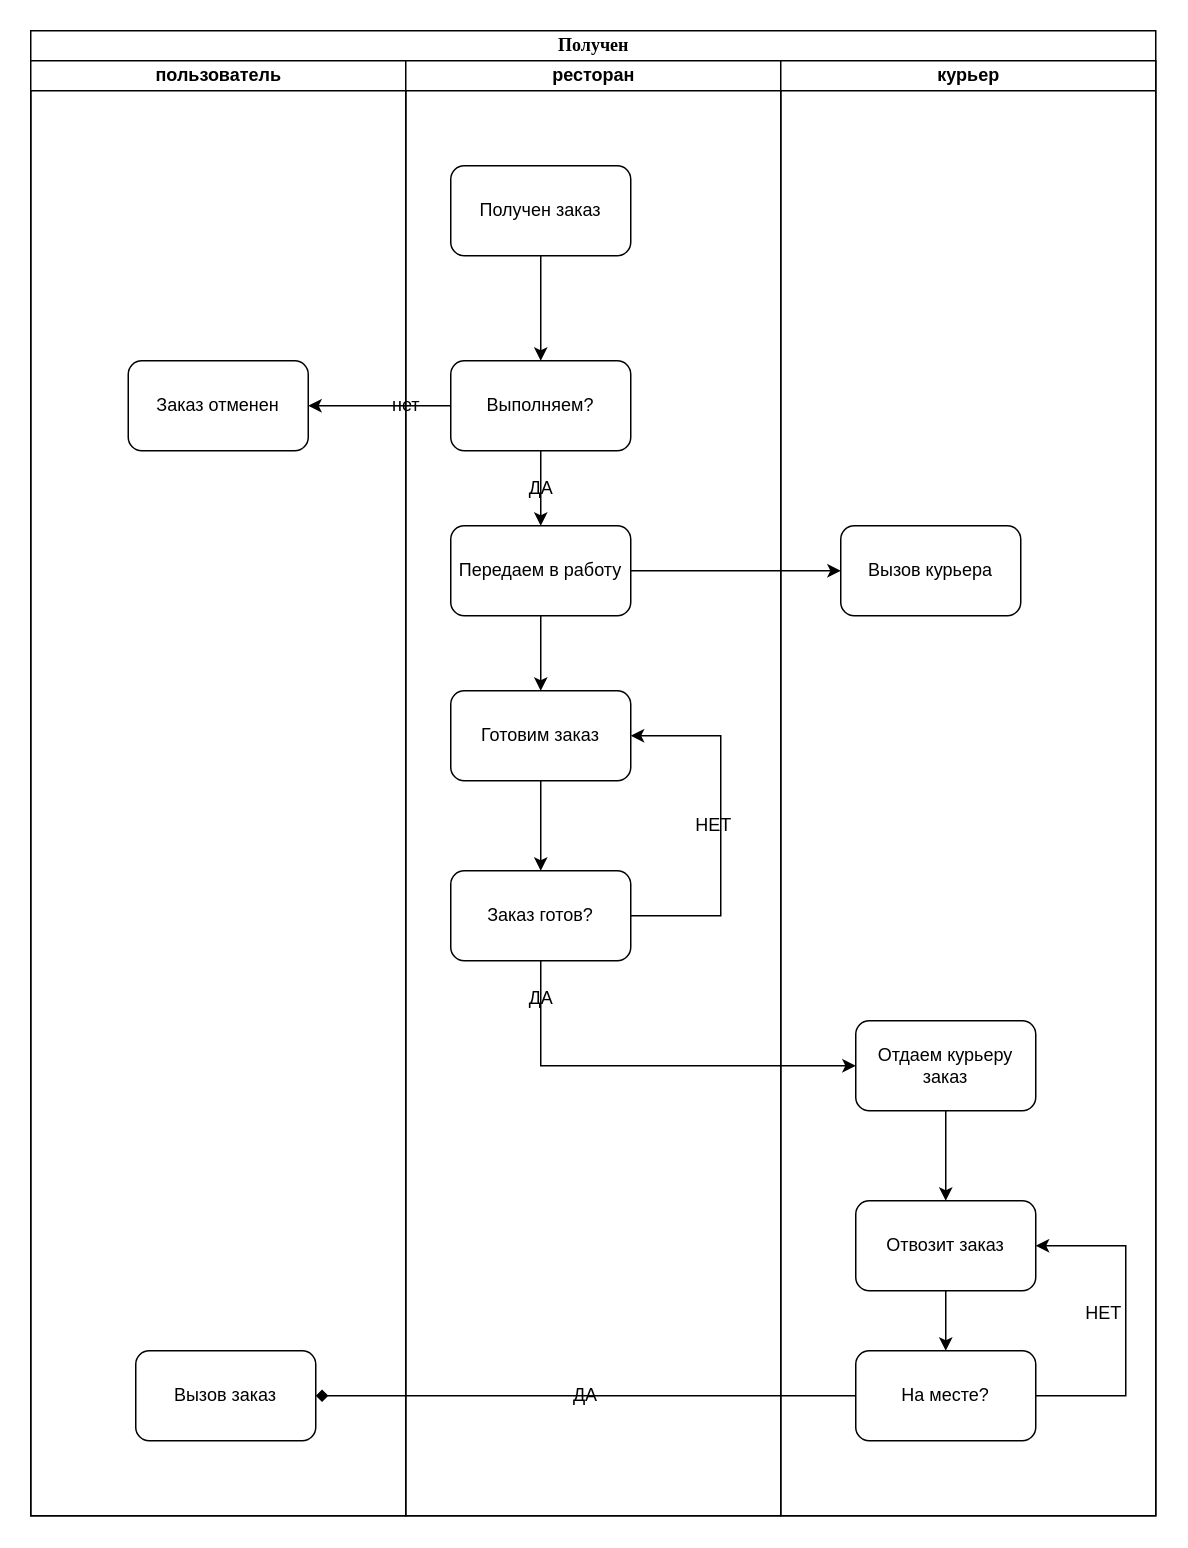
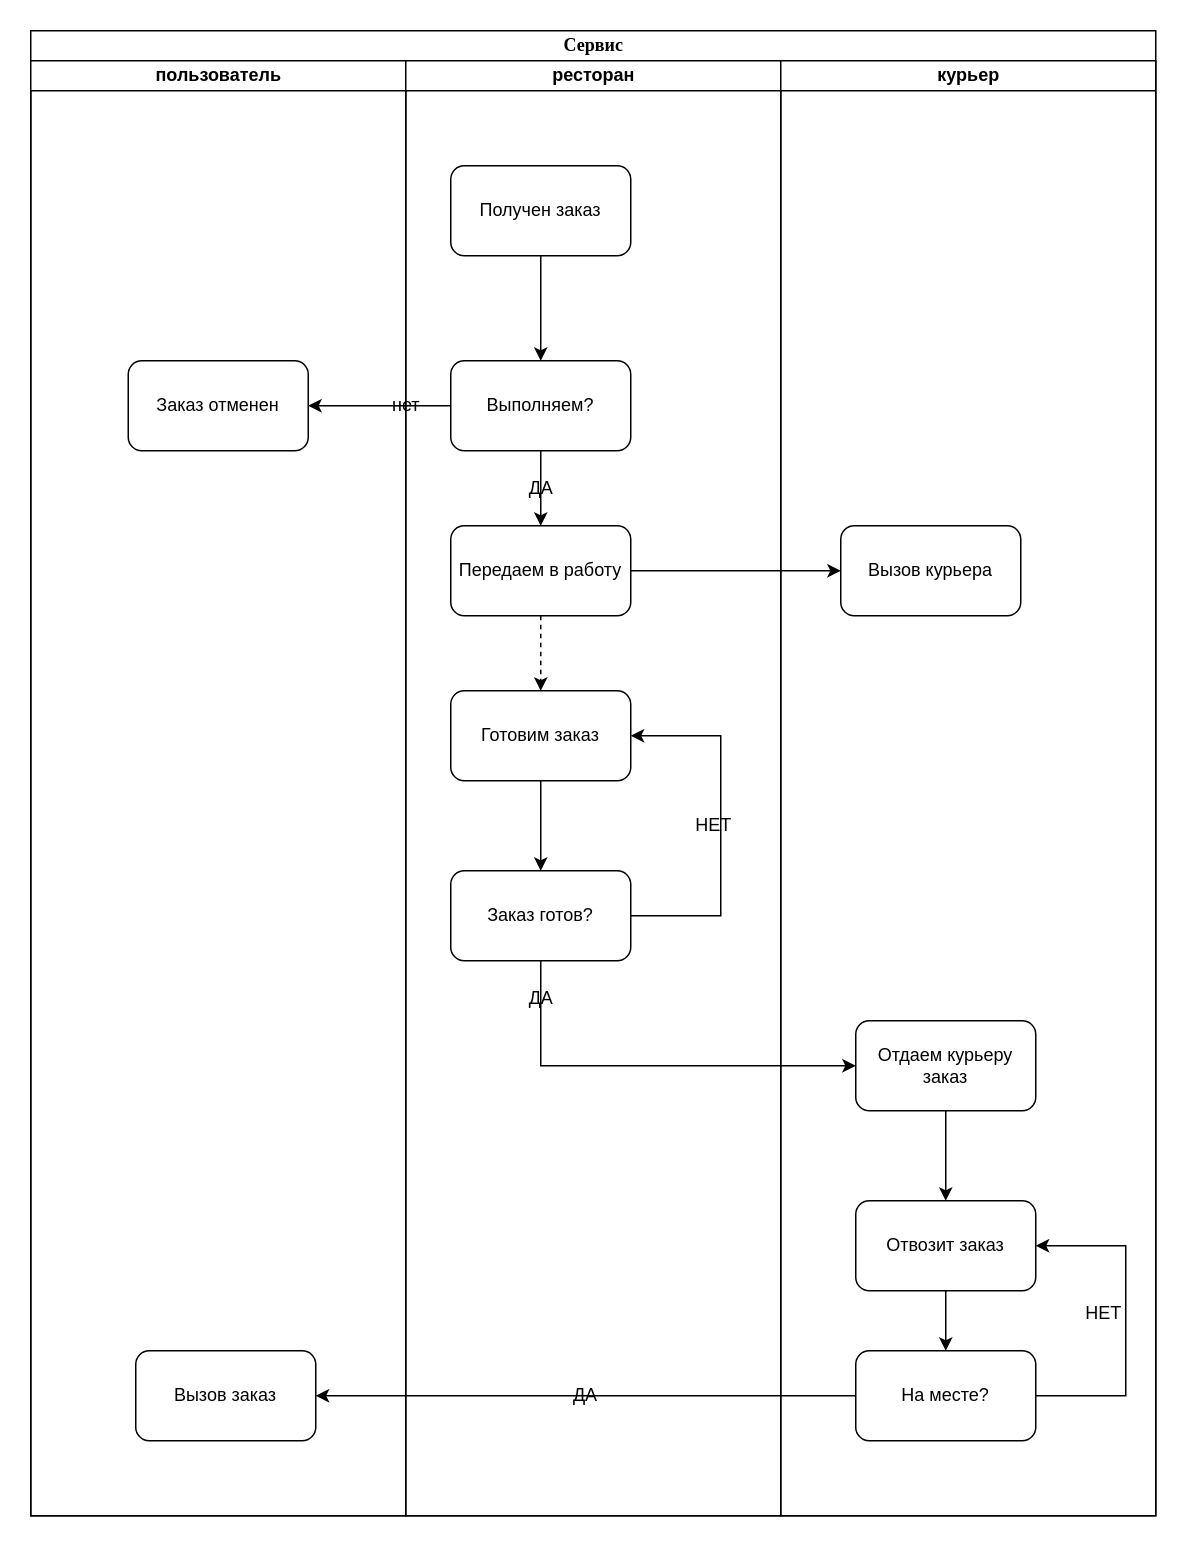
  <mxCell id="0" />
  <mxCell id="1" parent="0" />
- <mxCell id="2" value="Получен" style="swimlane;html=1;childLayout=stackLayout;startSize=20;rounded=0;shadow=0;comic=0;labelBackgroundColor=none;strokeWidth=1;fontFamily=Verdana;fontSize=12;align=center;" parent="1" vertex="1"><mxGeometry x="20" y="20" width="750" height="990" as="geometry" /></mxCell>
+ <mxCell id="2" value="Сервис" style="swimlane;html=1;childLayout=stackLayout;startSize=20;rounded=0;shadow=0;comic=0;labelBackgroundColor=none;strokeWidth=1;fontFamily=Verdana;fontSize=12;align=center;" parent="1" vertex="1"><mxGeometry x="20" y="20" width="750" height="990" as="geometry" /></mxCell>
  <mxCell id="3" value="пользователь" style="swimlane;html=1;startSize=20;" parent="2" vertex="1"><mxGeometry y="20" width="250" height="970" as="geometry" /></mxCell>
  <mxCell id="4" value="Заказ отменен" style="rounded=1;whiteSpace=wrap;html=1;" vertex="1" parent="3"><mxGeometry x="65" y="200" width="120" height="60" as="geometry" /></mxCell>
  <mxCell id="5" value="Вызов заказ" style="rounded=1;whiteSpace=wrap;html=1;" vertex="1" parent="3"><mxGeometry x="70" y="860" width="120" height="60" as="geometry" /></mxCell>
  <mxCell id="6" value="ресторан" style="swimlane;html=1;startSize=20;" parent="2" vertex="1"><mxGeometry x="250" y="20" width="250" height="970" as="geometry" /></mxCell>
  <mxCell id="7" value="Получен заказ" style="rounded=1;whiteSpace=wrap;html=1;" vertex="1" parent="6"><mxGeometry x="30" y="70" width="120" height="60" as="geometry" /></mxCell>
  <mxCell id="8" style="edgeStyle=orthogonalEdgeStyle;rounded=0;orthogonalLoop=1;jettySize=auto;html=1;exitX=0.5;exitY=1;exitDx=0;exitDy=0;entryX=0.5;entryY=0;entryDx=0;entryDy=0;" edge="1" parent="6" source="9" target="11"><mxGeometry relative="1" as="geometry" /></mxCell>
  <mxCell id="9" value="Выполняем?" style="rounded=1;whiteSpace=wrap;html=1;" vertex="1" parent="6"><mxGeometry x="30" y="200" width="120" height="60" as="geometry" /></mxCell>
- <mxCell id="10" style="edgeStyle=orthogonalEdgeStyle;rounded=0;orthogonalLoop=1;jettySize=auto;html=1;exitX=0.5;exitY=1;exitDx=0;exitDy=0;" edge="1" parent="6" source="11" target="14"><mxGeometry relative="1" as="geometry" /></mxCell>
+ <mxCell id="10" style="edgeStyle=orthogonalEdgeStyle;rounded=0;orthogonalLoop=1;jettySize=auto;html=1;exitX=0.5;exitY=1;exitDx=0;exitDy=0;dashed=1;" edge="1" parent="6" source="11" target="14"><mxGeometry relative="1" as="geometry" /></mxCell>
  <mxCell id="11" value="Передаем в работу" style="rounded=1;whiteSpace=wrap;html=1;" vertex="1" parent="6"><mxGeometry x="30" y="310" width="120" height="60" as="geometry" /></mxCell>
  <mxCell id="12" value="нет" style="text;html=1;align=center;verticalAlign=middle;resizable=0;points=[];autosize=1;strokeColor=none;fillColor=none;" vertex="1" parent="6"><mxGeometry x="-20" y="215" width="40" height="30" as="geometry" /></mxCell>
  <mxCell id="13" style="edgeStyle=orthogonalEdgeStyle;rounded=0;orthogonalLoop=1;jettySize=auto;html=1;exitX=0.5;exitY=1;exitDx=0;exitDy=0;" edge="1" parent="6" source="14" target="15"><mxGeometry relative="1" as="geometry" /></mxCell>
  <mxCell id="14" value="Готовим заказ" style="rounded=1;whiteSpace=wrap;html=1;" vertex="1" parent="6"><mxGeometry x="30" y="420" width="120" height="60" as="geometry" /></mxCell>
  <mxCell id="15" value="Заказ готов?" style="rounded=1;whiteSpace=wrap;html=1;" vertex="1" parent="6"><mxGeometry x="30" y="540" width="120" height="60" as="geometry" /></mxCell>
  <mxCell id="16" style="edgeStyle=orthogonalEdgeStyle;rounded=0;orthogonalLoop=1;jettySize=auto;html=1;entryX=1;entryY=0.5;entryDx=0;entryDy=0;" edge="1" parent="6" source="15" target="14"><mxGeometry relative="1" as="geometry"><mxPoint x="210" y="440" as="targetPoint" /><Array as="points"><mxPoint x="210" y="570" /><mxPoint x="210" y="450" /></Array></mxGeometry></mxCell>
  <mxCell id="17" value="НЕТ" style="text;html=1;align=center;verticalAlign=middle;resizable=0;points=[];autosize=1;strokeColor=none;fillColor=none;" vertex="1" parent="6"><mxGeometry x="180" y="495" width="50" height="30" as="geometry" /></mxCell>
  <mxCell id="18" value="ДА" style="text;html=1;align=center;verticalAlign=middle;resizable=0;points=[];autosize=1;strokeColor=none;fillColor=none;" vertex="1" parent="6"><mxGeometry x="70" y="610" width="40" height="30" as="geometry" /></mxCell>
  <mxCell id="19" value="ДА" style="text;html=1;strokeColor=none;fillColor=none;align=center;verticalAlign=middle;whiteSpace=wrap;rounded=0;" vertex="1" parent="6"><mxGeometry x="90" y="875" width="60" height="30" as="geometry" /></mxCell>
  <mxCell id="20" value="курьер" style="swimlane;html=1;startSize=20;" parent="2" vertex="1"><mxGeometry x="500" y="20" width="250" height="970" as="geometry" /></mxCell>
  <mxCell id="21" value="Вызов курьера" style="rounded=1;whiteSpace=wrap;html=1;" vertex="1" parent="20"><mxGeometry x="40" y="310" width="120" height="60" as="geometry" /></mxCell>
  <mxCell id="22" value="Отдаем курьеру заказ" style="rounded=1;whiteSpace=wrap;html=1;" vertex="1" parent="20"><mxGeometry x="50" y="640" width="120" height="60" as="geometry" /></mxCell>
  <mxCell id="23" style="edgeStyle=orthogonalEdgeStyle;rounded=0;orthogonalLoop=1;jettySize=auto;html=1;" edge="1" parent="20" source="24" target="25"><mxGeometry relative="1" as="geometry" /></mxCell>
  <mxCell id="24" value="Отвозит заказ" style="rounded=1;whiteSpace=wrap;html=1;" vertex="1" parent="20"><mxGeometry x="50" y="760" width="120" height="60" as="geometry" /></mxCell>
  <mxCell id="25" value="На месте?" style="rounded=1;whiteSpace=wrap;html=1;" vertex="1" parent="20"><mxGeometry x="50" y="860" width="120" height="60" as="geometry" /></mxCell>
  <mxCell id="26" style="edgeStyle=orthogonalEdgeStyle;rounded=0;orthogonalLoop=1;jettySize=auto;html=1;entryX=1;entryY=0.5;entryDx=0;entryDy=0;" edge="1" parent="20" source="25" target="24"><mxGeometry relative="1" as="geometry"><mxPoint x="230" y="780" as="targetPoint" /><Array as="points"><mxPoint x="230" y="890" /><mxPoint x="230" y="790" /></Array></mxGeometry></mxCell>
  <mxCell id="27" value="НЕТ" style="text;html=1;align=center;verticalAlign=middle;resizable=0;points=[];autosize=1;strokeColor=none;fillColor=none;" vertex="1" parent="20"><mxGeometry x="190" y="820" width="50" height="30" as="geometry" /></mxCell>
  <mxCell id="28" style="edgeStyle=orthogonalEdgeStyle;rounded=0;orthogonalLoop=1;jettySize=auto;html=1;exitX=0;exitY=0.5;exitDx=0;exitDy=0;entryX=1;entryY=0.5;entryDx=0;entryDy=0;" edge="1" parent="2" source="9" target="4"><mxGeometry relative="1" as="geometry" /></mxCell>
  <mxCell id="29" style="edgeStyle=orthogonalEdgeStyle;rounded=0;orthogonalLoop=1;jettySize=auto;html=1;entryX=0;entryY=0.5;entryDx=0;entryDy=0;" edge="1" parent="2" source="11" target="21"><mxGeometry relative="1" as="geometry" /></mxCell>
  <mxCell id="30" style="edgeStyle=orthogonalEdgeStyle;rounded=0;orthogonalLoop=1;jettySize=auto;html=1;exitX=0.5;exitY=1;exitDx=0;exitDy=0;entryX=0;entryY=0.5;entryDx=0;entryDy=0;" edge="1" parent="2" source="15" target="22"><mxGeometry relative="1" as="geometry"><mxPoint x="340" y="700" as="targetPoint" /><Array as="points"><mxPoint x="340" y="690" /></Array></mxGeometry></mxCell>
- <mxCell id="31" style="edgeStyle=orthogonalEdgeStyle;rounded=0;orthogonalLoop=1;jettySize=auto;html=1;endArrow=diamond;" edge="1" parent="2" source="25" target="5"><mxGeometry relative="1" as="geometry" /></mxCell>
+ <mxCell id="31" style="edgeStyle=orthogonalEdgeStyle;rounded=0;orthogonalLoop=1;jettySize=auto;html=1;" edge="1" parent="2" source="25" target="5"><mxGeometry relative="1" as="geometry" /></mxCell>
  <mxCell id="32" style="edgeStyle=orthogonalEdgeStyle;rounded=0;orthogonalLoop=1;jettySize=auto;html=1;" edge="1" parent="1" source="7"><mxGeometry relative="1" as="geometry"><mxPoint x="360" y="240" as="targetPoint" /></mxGeometry></mxCell>
  <mxCell id="33" value="ДА" style="text;html=1;align=center;verticalAlign=middle;resizable=0;points=[];autosize=1;strokeColor=none;fillColor=none;" vertex="1" parent="1"><mxGeometry x="340" y="310" width="40" height="30" as="geometry" /></mxCell>
  <mxCell id="34" style="edgeStyle=orthogonalEdgeStyle;rounded=0;orthogonalLoop=1;jettySize=auto;html=1;" edge="1" parent="1" source="22"><mxGeometry relative="1" as="geometry"><mxPoint x="630" y="800" as="targetPoint" /></mxGeometry></mxCell>
